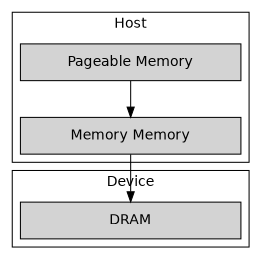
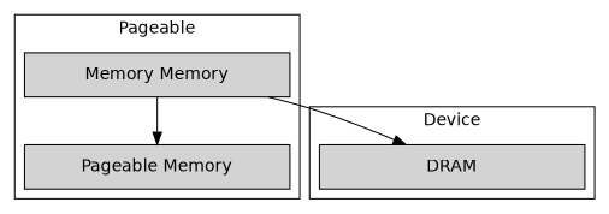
  digraph {
    compound=true
    fontname="DejaVu Sans"
    node [fixedsize=true fontname="DejaVu Sans" shape=box style=filled]
    edge [fontname="DejaVu Sans"]
    n1 [label="Pageable Memory" width=3]
    n2 [label="Memory Memory" width=3]
    n3 [label=DRAM width=3]
    subgraph cluster_1 {
-     label=Host
+     label=Pageable
      shape=box
      n1
      n2
    }
    subgraph cluster_2 {
      label=Device
      shape=box
      n3
    }
-   n1 -> n2
+   n2 -> n1
    n2 -> n3
  }
